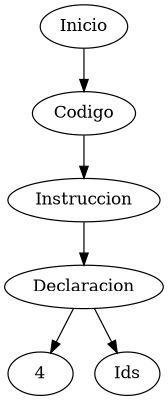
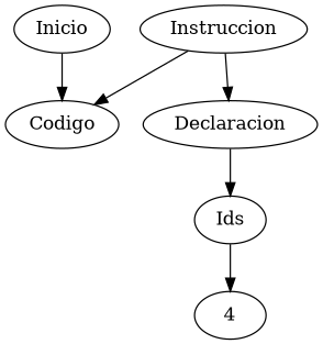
  digraph {
    n1 [label=Inicio]
    n2 [label=Codigo]
    n3 [label=Instruccion]
    n4 [label=Declaracion]
    n5 [label=4]
    n6 [label=Ids]
    n1 -> n2
-   n2 -> n3
+   n3 -> n2
    n3 -> n4
-   n4 -> n5
+   n6 -> n5
    n4 -> n6
  }
